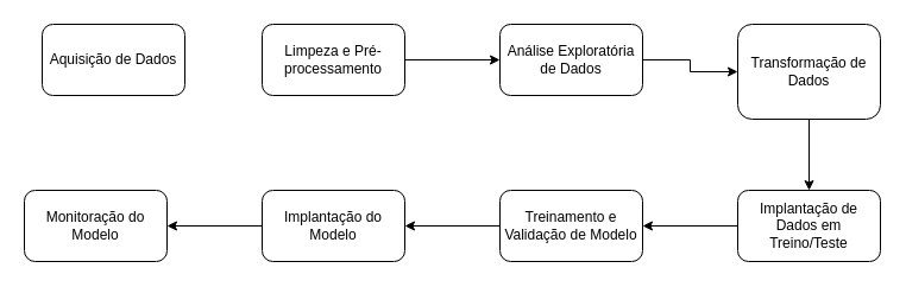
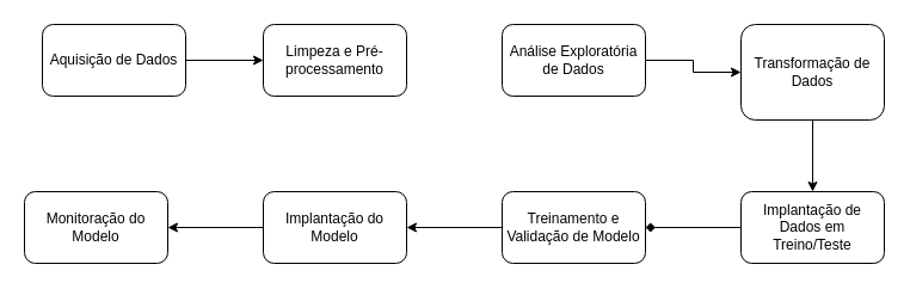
  <mxCell id="0" />
  <mxCell id="1" parent="0" />
+ <mxCell id="2" value="" style="edgeStyle=orthogonalEdgeStyle;rounded=0;orthogonalLoop=1;jettySize=auto;html=1;" edge="1" parent="1" source="3" target="5"><mxGeometry relative="1" as="geometry" /></mxCell>
  <mxCell id="3" value="Aquisição de Dados" style="rounded=1;whiteSpace=wrap;html=1;" vertex="1" parent="1"><mxGeometry x="35" y="20" width="120" height="60" as="geometry" /></mxCell>
- <mxCell id="4" value="" style="edgeStyle=orthogonalEdgeStyle;rounded=0;orthogonalLoop=1;jettySize=auto;html=1;" edge="1" parent="1" source="5" target="7"><mxGeometry relative="1" as="geometry" /></mxCell>
  <mxCell id="5" value="Limpeza e Pré-processamento" style="whiteSpace=wrap;html=1;rounded=1;" vertex="1" parent="1"><mxGeometry x="220" y="20" width="120" height="60" as="geometry" /></mxCell>
  <mxCell id="6" value="" style="edgeStyle=orthogonalEdgeStyle;rounded=0;orthogonalLoop=1;jettySize=auto;html=1;" edge="1" parent="1" source="7" target="9"><mxGeometry relative="1" as="geometry" /></mxCell>
  <mxCell id="7" value="Análise Exploratória de Dados" style="whiteSpace=wrap;html=1;rounded=1;" vertex="1" parent="1"><mxGeometry x="420" y="20" width="120" height="60" as="geometry" /></mxCell>
  <mxCell id="8" value="" style="edgeStyle=orthogonalEdgeStyle;rounded=0;orthogonalLoop=1;jettySize=auto;html=1;" edge="1" parent="1" source="9" target="11"><mxGeometry relative="1" as="geometry" /></mxCell>
  <mxCell id="9" value="Transformação de Dados" style="whiteSpace=wrap;html=1;rounded=1;" vertex="1" parent="1"><mxGeometry x="620" y="20" width="120" height="80" as="geometry" /></mxCell>
- <mxCell id="10" value="" style="edgeStyle=orthogonalEdgeStyle;rounded=0;orthogonalLoop=1;jettySize=auto;html=1;" edge="1" parent="1" source="11" target="13"><mxGeometry relative="1" as="geometry" /></mxCell>
+ <mxCell id="10" value="" style="edgeStyle=orthogonalEdgeStyle;rounded=0;orthogonalLoop=1;jettySize=auto;html=1;endArrow=diamond;" edge="1" parent="1" source="11" target="13"><mxGeometry relative="1" as="geometry" /></mxCell>
  <mxCell id="11" value="Implantação de Dados em Treino/Teste" style="whiteSpace=wrap;html=1;rounded=1;" vertex="1" parent="1"><mxGeometry x="620" y="160" width="120" height="60" as="geometry" /></mxCell>
  <mxCell id="12" value="" style="edgeStyle=orthogonalEdgeStyle;rounded=0;orthogonalLoop=1;jettySize=auto;html=1;" edge="1" parent="1" source="13" target="15"><mxGeometry relative="1" as="geometry" /></mxCell>
  <mxCell id="13" value="Treinamento e Validação de Modelo" style="whiteSpace=wrap;html=1;rounded=1;" vertex="1" parent="1"><mxGeometry x="420" y="160" width="120" height="60" as="geometry" /></mxCell>
  <mxCell id="14" value="" style="edgeStyle=orthogonalEdgeStyle;rounded=0;orthogonalLoop=1;jettySize=auto;html=1;" edge="1" parent="1" source="15" target="16"><mxGeometry relative="1" as="geometry" /></mxCell>
  <mxCell id="15" value="Implantação do Modelo" style="whiteSpace=wrap;html=1;rounded=1;" vertex="1" parent="1"><mxGeometry x="220" y="160" width="120" height="60" as="geometry" /></mxCell>
  <mxCell id="16" value="Monitoração do Modelo" style="whiteSpace=wrap;html=1;rounded=1;" vertex="1" parent="1"><mxGeometry x="20" y="160" width="120" height="60" as="geometry" /></mxCell>
